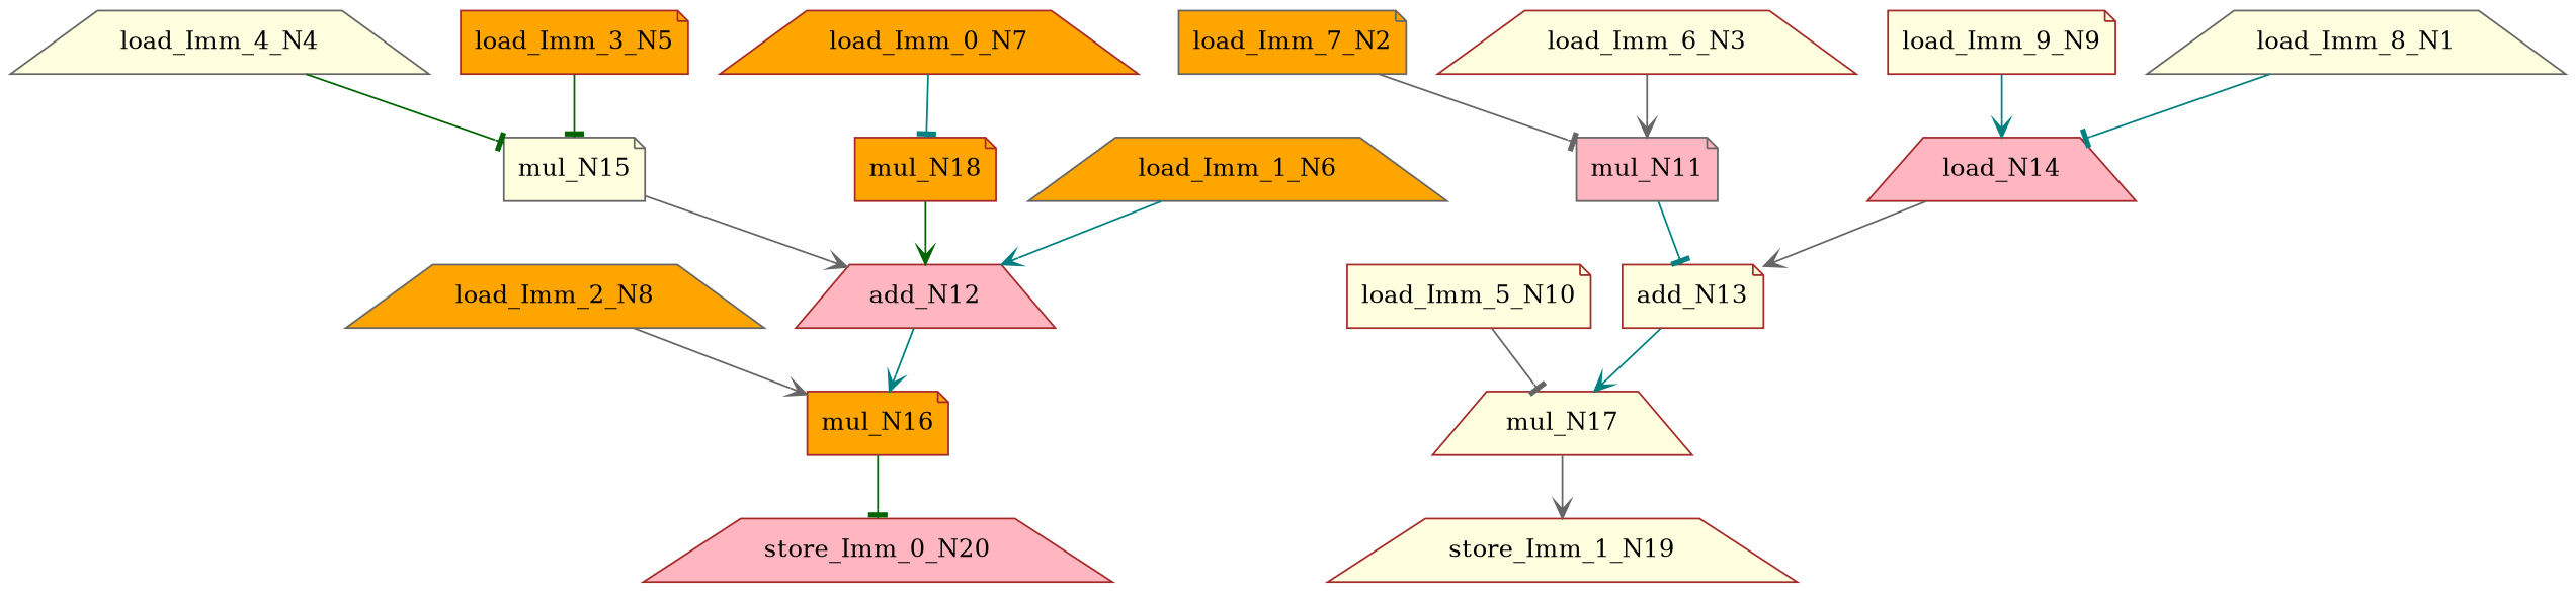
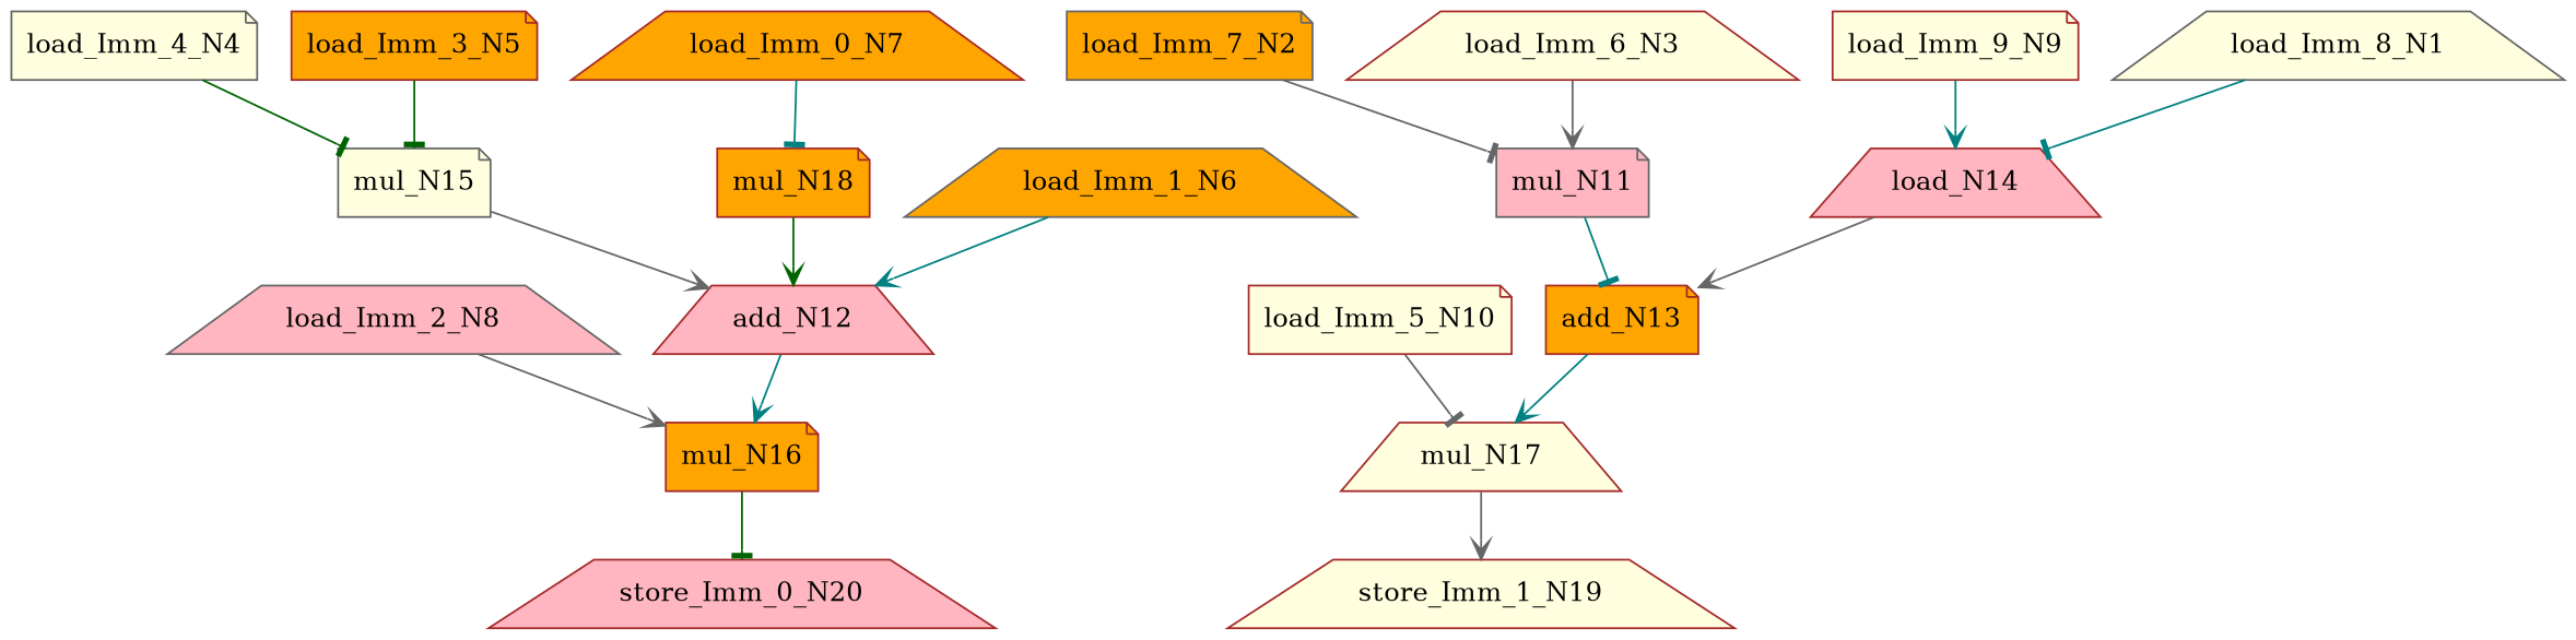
  digraph {
    fontname="DejaVu Serif"
    node [color=brown fillcolor=lightyellow fontname="DejaVu Serif" ntype=operation shape=trapezium style=filled]
    edge [arrowhead=vee color=teal fontname="DejaVu Serif"]
    n1 [fillcolor=lightpink label=add_N12]
    n2 [fillcolor=orange label=mul_N16 shape=note]
    n3 [fillcolor=lightpink label=store_Imm_0_N20]
-   n4 [label=add_N13 shape=note]
+   n4 [fillcolor=orange label=add_N13 shape=note]
    n5 [label=mul_N17]
    n6 [label=store_Imm_1_N19]
    n7 [label=load_Imm_5_N10 shape=note]
    n8 [color=gray40 fillcolor=lightpink label=mul_N11 shape=note]
    n9 [fillcolor=lightpink label=load_N14]
    n10 [color=gray40 label=mul_N15 shape=note]
    n11 [fillcolor=orange label=mul_N18 shape=note]
-   n12 [color=gray40 fillcolor=orange label=load_Imm_2_N8]
+   n12 [color=gray40 fillcolor=lightpink label=load_Imm_2_N8]
    n13 [label=load_Imm_9_N9 shape=note]
    n14 [color=gray40 label=load_Imm_8_N1]
    n15 [color=gray40 fillcolor=orange label=load_Imm_7_N2 shape=note]
    n16 [label=load_Imm_6_N3]
-   n17 [color=gray40 label=load_Imm_4_N4]
+   n17 [color=gray40 label=load_Imm_4_N4 shape=note]
    n18 [fillcolor=orange label=load_Imm_3_N5 shape=note]
    n19 [color=gray40 fillcolor=orange label=load_Imm_1_N6]
    n20 [fillcolor=orange label=load_Imm_0_N7]
    n1 -> n2
    n2 -> n3 [arrowhead=tee color=darkgreen]
    n4 -> n5
    n5 -> n6 [color=gray40]
    n7 -> n5 [arrowhead=tee color=gray40]
    n8 -> n4 [arrowhead=tee]
    n9 -> n4 [color=gray40]
    n10 -> n1 [color=gray40]
    n11 -> n1 [color=darkgreen]
    n12 -> n2 [color=gray40]
    n13 -> n9
    n14 -> n9 [arrowhead=tee]
    n15 -> n8 [arrowhead=tee color=gray40]
    n16 -> n8 [color=gray40]
    n17 -> n10 [arrowhead=tee color=darkgreen]
    n18 -> n10 [arrowhead=tee color=darkgreen]
    n19 -> n1
    n20 -> n11 [arrowhead=tee]
  }
